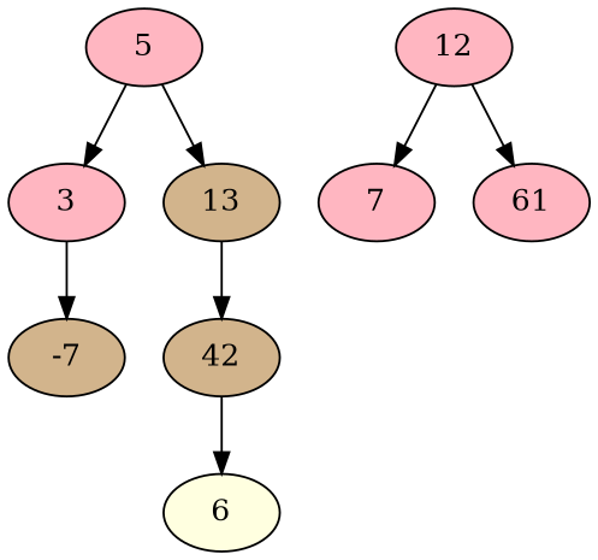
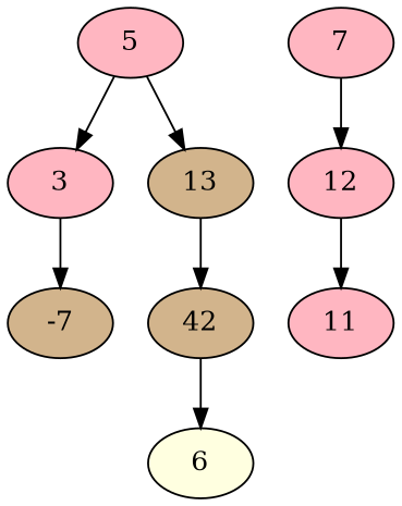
  digraph {
    node [fillcolor=lightpink style=filled]
    5
    3
    13 [fillcolor=tan]
    -7 [fillcolor=tan]
    42 [fillcolor=tan]
    7
    12
    6 [fillcolor=lightyellow]
-   11 [label=61]
+   11
    5 -> 3
    5 -> 13
    3 -> -7
    13 -> 42
    42 -> 6
-   12 -> 7
+   7 -> 12
    12 -> 11
  }
